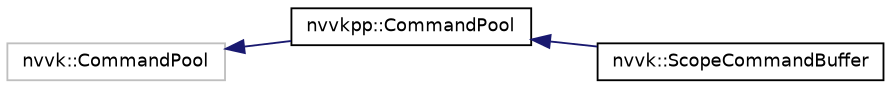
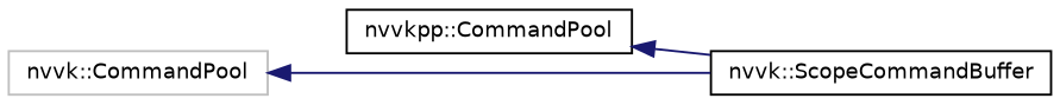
  digraph {
    rankdir=LR
    node [color=black fillcolor=white fontname=Helvetica fontsize=10 shape=record style=filled]
    edge [color=midnightblue dir=back fontname=Helvetica fontsize=10 labelfontname=Helvetica labelfontsize=10 style=solid]
    n1 [color=grey75 height=0.2 label="nvvk::CommandPool" width=0.4]
    n2 [height=0.2 label="nvvkpp::CommandPool" width=0.4]
    n3 [height=0.2 label="nvvk::ScopeCommandBuffer" width=0.4]
-   n1 -> n2
+   n1 -> n3
    n2 -> n3
  }
